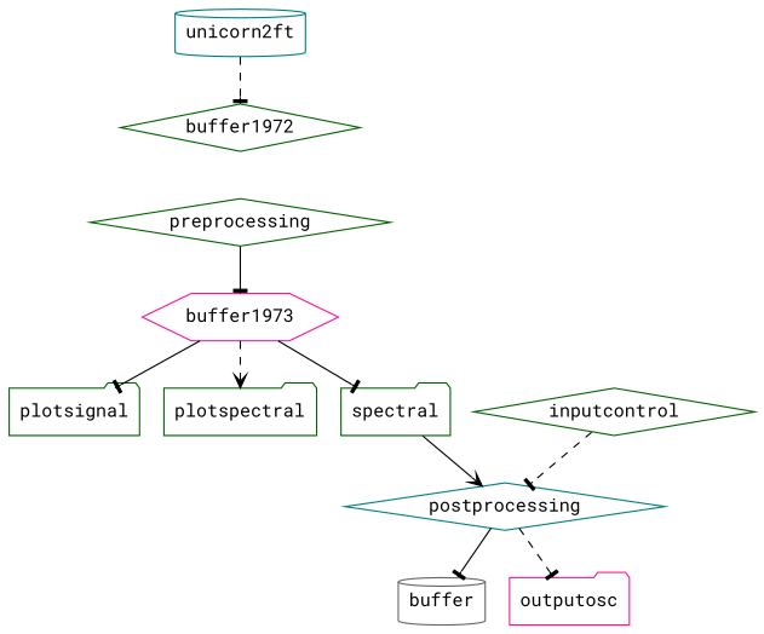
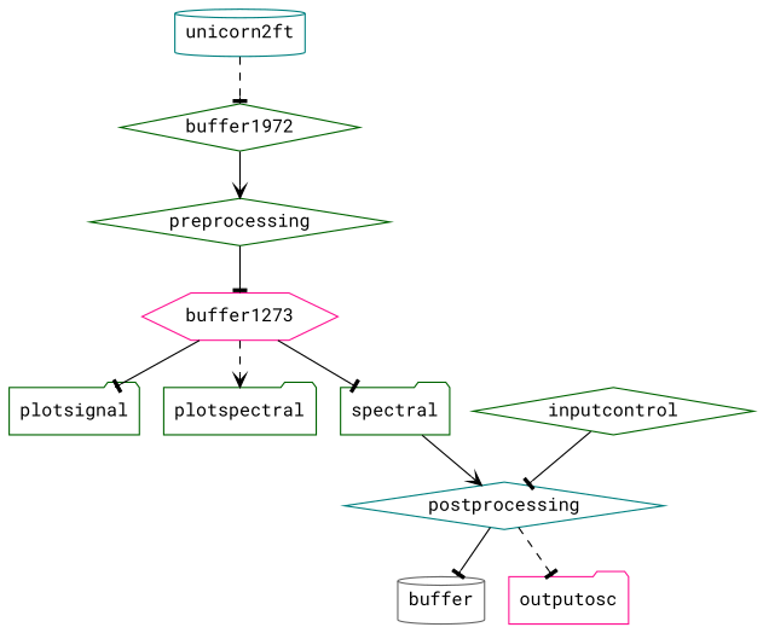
  digraph {
    fontname="Roboto Mono"
    node [color=darkgreen fontname="Roboto Mono" shape=diamond]
    edge [arrowhead=tee fontname="Roboto Mono" style=solid]
    unicorn2ft [color=teal shape=cylinder]
    buffer1972
    preprocessing
-   buffer1973 [color=deeppink shape=hexagon]
+   buffer1973 [color=deeppink shape=hexagon label=buffer1273]
    plotsignal [shape=folder]
    plotspectral [shape=folder]
    spectral [shape=folder]
    postprocessing [color=teal]
    n9 [color=gray40 label=buffer shape=cylinder]
    outputosc [color=deeppink shape=folder]
    inputcontrol
    unicorn2ft -> buffer1972 [style=dashed]
+   buffer1972 -> preprocessing [arrowhead=vee]
    preprocessing -> buffer1973
    buffer1973 -> plotsignal
    buffer1973 -> plotspectral [arrowhead=vee style=dashed]
    buffer1973 -> spectral
    spectral -> postprocessing [arrowhead=vee]
    postprocessing -> n9
    postprocessing -> outputosc [style=dashed]
-   inputcontrol -> postprocessing [style=dashed]
+   inputcontrol -> postprocessing
  }
